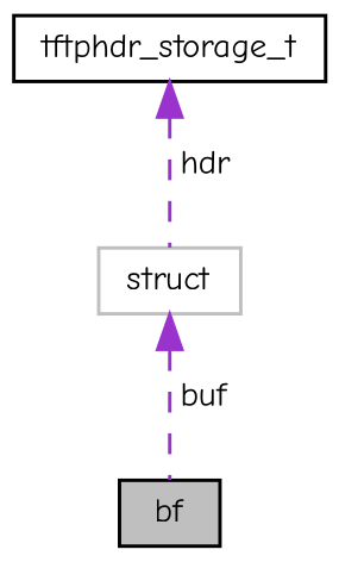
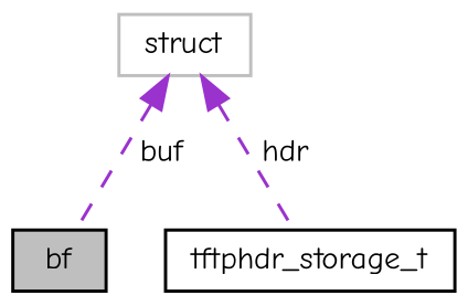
  digraph {
    fontname="Comic Neue"
    node [color=black fillcolor=white fontname="Comic Neue" fontsize=10 shape=record style=filled]
    edge [color=darkorchid3 dir=back fontname="Comic Neue" fontsize=10 labelfontname=Helvetica labelfontsize=10 style=dashed]
    n1 [fillcolor=grey75 fontcolor=black height=0.2 label=bf width=0.4]
    n2 [height=0.2 label=tftphdr_storage_t width=0.4]
    n3 [color=grey75 height=0.2 label=struct width=0.4]
    n3 -> n1 [label=" buf"]
-   n2 -> n3 [label=" hdr"]
+   n3 -> n2 [label=" hdr"]
  }
